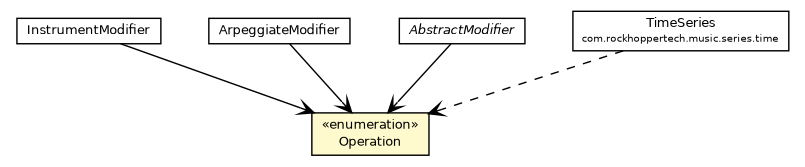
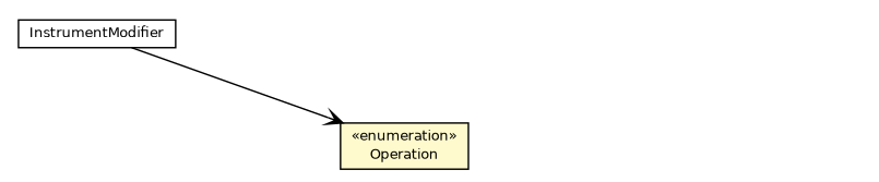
  digraph {
    nodesep=0.25
    ranksep=0.5
    node [fontcolor=black fontname=Helvetica fontsize=9.0 shape=plaintext]
    edge [arrowhead=open color=black fontcolor=black fontname=Helvetica fontsize=10.0 headport=p labelfontname=Helvetica labelfontsize=10 tailport=p]
    n1 [label=<<table title="com.rockhoppertech.music.modifiers.Modifier.Operation" border="0" cellborder="1" cellspacing="0" cellpadding="2" port="p" bgcolor="lemonChiffon" href="./Modifier.Operation.html"> 		<tr><td><table border="0" cellspacing="0" cellpadding="1"> <tr><td align="center" balign="center"> &#171;enumeration&#187; </td></tr> <tr><td align="center" balign="center"> Operation </td></tr> 		</table></td></tr> 		</table>>]
    n2 [label=<<table title="com.rockhoppertech.music.modifiers.InstrumentModifier" border="0" cellborder="1" cellspacing="0" cellpadding="2" port="p" href="./InstrumentModifier.html"> 		<tr><td><table border="0" cellspacing="0" cellpadding="1"> <tr><td align="center" balign="center"> InstrumentModifier </td></tr> 		</table></td></tr> 		</table>>]
-   n3 [label=<<table title="com.rockhoppertech.music.modifiers.ArpeggiateModifier" border="0" cellborder="1" cellspacing="0" cellpadding="2" port="p" href="./ArpeggiateModifier.html"> 		<tr><td><table border="0" cellspacing="0" cellpadding="1"> <tr><td align="center" balign="center"> ArpeggiateModifier </td></tr> 		</table></td></tr> 		</table>>]
-   n4 [label=<<table title="com.rockhoppertech.music.modifiers.AbstractModifier" border="0" cellborder="1" cellspacing="0" cellpadding="2" port="p" href="./AbstractModifier.html"> 		<tr><td><table border="0" cellspacing="0" cellpadding="1"> <tr><td align="center" balign="center"><font face="Helvetica-Oblique"> AbstractModifier </font></td></tr> 		</table></td></tr> 		</table>>]
-   n5 [label=<<table title="com.rockhoppertech.music.series.time.TimeSeries" border="0" cellborder="1" cellspacing="0" cellpadding="2" port="p" href="../series/time/TimeSeries.html"> 		<tr><td><table border="0" cellspacing="0" cellpadding="1"> <tr><td align="center" balign="center"> TimeSeries </td></tr> <tr><td align="center" balign="center"><font point-size="7.0"> com.rockhoppertech.music.series.time </font></td></tr> 		</table></td></tr> 		</table>>]
    n2 -> n1
-   n3 -> n1
-   n4 -> n1
-   n5 -> n1 [style=dashed]
  }
